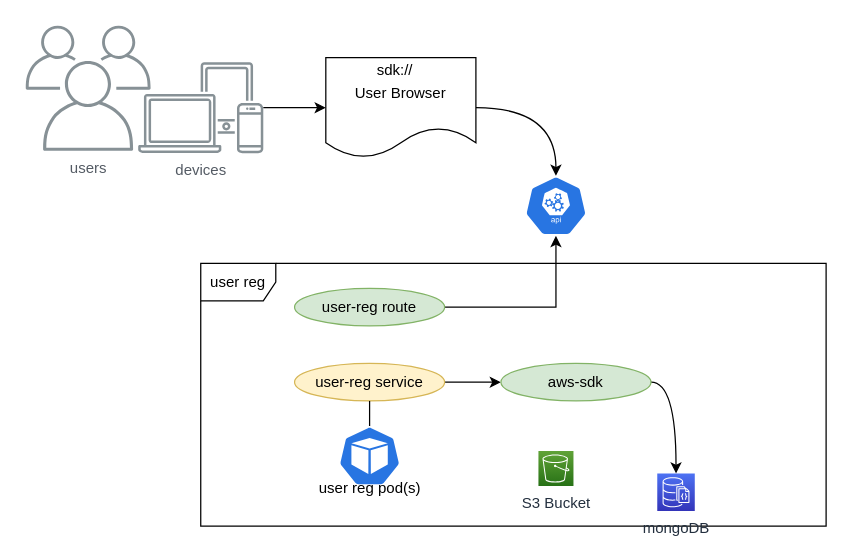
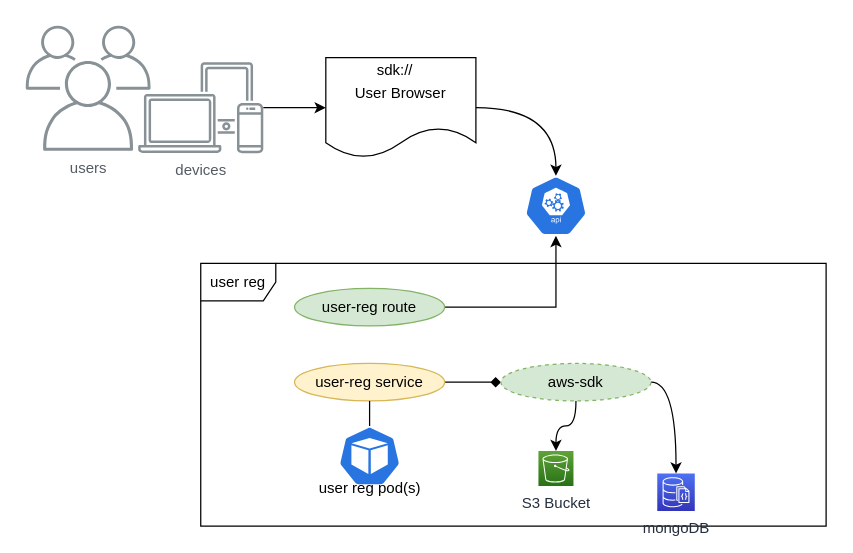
  <mxCell id="0" />
  <mxCell id="1" parent="0" />
  <mxCell id="2" value="user reg" style="shape=umlFrame;whiteSpace=wrap;html=1;" vertex="1" parent="1"><mxGeometry x="160" y="210" width="500" height="210" as="geometry" /></mxCell>
  <mxCell id="3" style="edgeStyle=orthogonalEdgeStyle;rounded=0;orthogonalLoop=1;jettySize=auto;html=1;entryX=0.5;entryY=1;entryDx=0;entryDy=0;entryPerimeter=0;" edge="1" parent="1" source="4" target="10"><mxGeometry relative="1" as="geometry"><mxPoint x="295" y="190" as="targetPoint" /></mxGeometry></mxCell>
  <mxCell id="4" value="user-reg route" style="ellipse;whiteSpace=wrap;html=1;fillColor=#d5e8d4;strokeColor=#82b366;" vertex="1" parent="1"><mxGeometry x="235" y="230" width="120" height="30" as="geometry" /></mxCell>
- <mxCell id="5" style="edgeStyle=orthogonalEdgeStyle;curved=1;comic=0;orthogonalLoop=1;jettySize=auto;html=1;" edge="1" parent="1" source="6" target="15"><mxGeometry relative="1" as="geometry" /></mxCell>
+ <mxCell id="5" style="edgeStyle=orthogonalEdgeStyle;curved=1;comic=0;orthogonalLoop=1;jettySize=auto;html=1;endArrow=diamond;" edge="1" parent="1" source="6" target="15"><mxGeometry relative="1" as="geometry" /></mxCell>
  <mxCell id="6" value="user-reg service" style="ellipse;whiteSpace=wrap;html=1;fillColor=#fff2cc;strokeColor=#d6b656;" vertex="1" parent="1"><mxGeometry x="235" y="290" width="120" height="30" as="geometry" /></mxCell>
  <mxCell id="7" value="" style="endArrow=none;html=1;entryX=0.5;entryY=1;entryDx=0;entryDy=0;" edge="1" parent="1" target="6"><mxGeometry width="50" height="50" relative="1" as="geometry"><mxPoint x="295" y="360" as="sourcePoint" /><mxPoint x="255" y="350" as="targetPoint" /></mxGeometry></mxCell>
  <mxCell id="8" value="" style="html=1;dashed=0;whitespace=wrap;fillColor=#2875E2;strokeColor=#ffffff;points=[[0.005,0.63,0],[0.1,0.2,0],[0.9,0.2,0],[0.5,0,0],[0.995,0.63,0],[0.72,0.99,0],[0.5,1,0],[0.28,0.99,0]];shape=mxgraph.kubernetes.icon;prIcon=pod" vertex="1" parent="1"><mxGeometry x="270" y="340" width="50" height="48" as="geometry" /></mxCell>
  <mxCell id="9" value="user reg pod(s)" style="text;html=1;align=center;verticalAlign=middle;resizable=0;points=[];autosize=1;" vertex="1" parent="1"><mxGeometry x="245" y="380" width="100" height="20" as="geometry" /></mxCell>
  <mxCell id="10" value="&amp;nbsp; &amp;nbsp; &amp;nbsp; &amp;nbsp; &amp;nbsp; &amp;nbsp; &amp;nbsp; &amp;nbsp; &amp;nbsp;" style="html=1;dashed=0;whitespace=wrap;fillColor=#2875E2;strokeColor=#ffffff;points=[[0.005,0.63,0],[0.1,0.2,0],[0.9,0.2,0],[0.5,0,0],[0.995,0.63,0],[0.72,0.99,0],[0.5,1,0],[0.28,0.99,0]];shape=mxgraph.kubernetes.icon;prIcon=api" vertex="1" parent="1"><mxGeometry x="419" y="140" width="50" height="48" as="geometry" /></mxCell>
  <mxCell id="11" value="S3 Bucket&lt;br&gt;" style="outlineConnect=0;fontColor=#232F3E;gradientColor=#60A337;gradientDirection=north;fillColor=#277116;strokeColor=#ffffff;dashed=0;verticalLabelPosition=bottom;verticalAlign=top;align=center;html=1;fontSize=12;fontStyle=0;aspect=fixed;shape=mxgraph.aws4.resourceIcon;resIcon=mxgraph.aws4.s3;" vertex="1" parent="1"><mxGeometry x="430" y="360" width="28" height="28" as="geometry" /></mxCell>
  <mxCell id="12" value="mongoDB" style="outlineConnect=0;fontColor=#232F3E;gradientColor=#4D72F3;gradientDirection=north;fillColor=#3334B9;strokeColor=#ffffff;dashed=0;verticalLabelPosition=bottom;verticalAlign=top;align=center;html=1;fontSize=12;fontStyle=0;aspect=fixed;shape=mxgraph.aws4.resourceIcon;resIcon=mxgraph.aws4.documentdb_with_mongodb_compatibility;" vertex="1" parent="1"><mxGeometry x="525" y="378" width="30" height="30" as="geometry" /></mxCell>
+ <mxCell id="13" style="edgeStyle=orthogonalEdgeStyle;curved=1;comic=0;orthogonalLoop=1;jettySize=auto;html=1;" edge="1" parent="1" source="15" target="11"><mxGeometry relative="1" as="geometry" /></mxCell>
  <mxCell id="14" style="edgeStyle=orthogonalEdgeStyle;curved=1;comic=0;orthogonalLoop=1;jettySize=auto;html=1;" edge="1" parent="1" source="15" target="12"><mxGeometry relative="1" as="geometry" /></mxCell>
- <mxCell id="15" value="aws-sdk" style="ellipse;whiteSpace=wrap;html=1;fillColor=#d5e8d4;strokeColor=#82b366;" vertex="1" parent="1"><mxGeometry x="400" y="290" width="120" height="30" as="geometry" /></mxCell>
+ <mxCell id="15" value="aws-sdk" style="ellipse;whiteSpace=wrap;html=1;fillColor=#d5e8d4;strokeColor=#82b366;dashed=1;" vertex="1" parent="1"><mxGeometry x="400" y="290" width="120" height="30" as="geometry" /></mxCell>
  <mxCell id="16" style="edgeStyle=orthogonalEdgeStyle;curved=1;comic=0;orthogonalLoop=1;jettySize=auto;html=1;entryX=0.5;entryY=0;entryDx=0;entryDy=0;entryPerimeter=0;" edge="1" parent="1" source="17" target="10"><mxGeometry relative="1" as="geometry" /></mxCell>
  <mxCell id="17" value="User Browser" style="shape=document;whiteSpace=wrap;html=1;boundedLbl=1;" vertex="1" parent="1"><mxGeometry x="260" y="45.5" width="120" height="80" as="geometry" /></mxCell>
  <mxCell id="18" style="edgeStyle=orthogonalEdgeStyle;curved=1;comic=0;orthogonalLoop=1;jettySize=auto;html=1;entryX=0;entryY=0.5;entryDx=0;entryDy=0;" edge="1" parent="1" source="19" target="17"><mxGeometry relative="1" as="geometry" /></mxCell>
  <mxCell id="19" value="devices" style="outlineConnect=0;gradientColor=none;fontColor=#545B64;strokeColor=none;fillColor=#879196;dashed=0;verticalLabelPosition=bottom;verticalAlign=top;align=center;html=1;fontSize=12;fontStyle=0;aspect=fixed;shape=mxgraph.aws4.illustration_devices;pointerEvents=1" vertex="1" parent="1"><mxGeometry x="110" y="49" width="100" height="73" as="geometry" /></mxCell>
  <mxCell id="20" value="users" style="outlineConnect=0;gradientColor=none;fontColor=#545B64;strokeColor=none;fillColor=#879196;dashed=0;verticalLabelPosition=bottom;verticalAlign=top;align=center;html=1;fontSize=12;fontStyle=0;aspect=fixed;shape=mxgraph.aws4.illustration_users;pointerEvents=1" vertex="1" parent="1"><mxGeometry x="20" y="20" width="100" height="100" as="geometry" /></mxCell>
  <mxCell id="21" value="sdk://" style="text;html=1;align=center;verticalAlign=middle;resizable=0;points=[];autosize=1;" vertex="1" parent="1"><mxGeometry x="290" y="45.5" width="50" height="20" as="geometry" /></mxCell>
